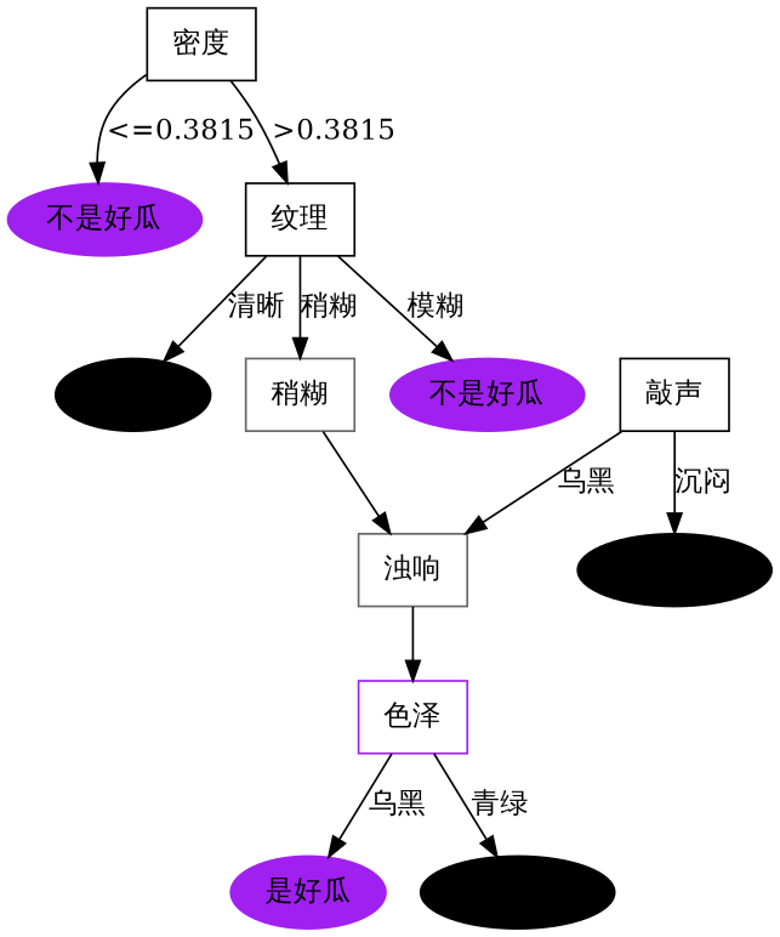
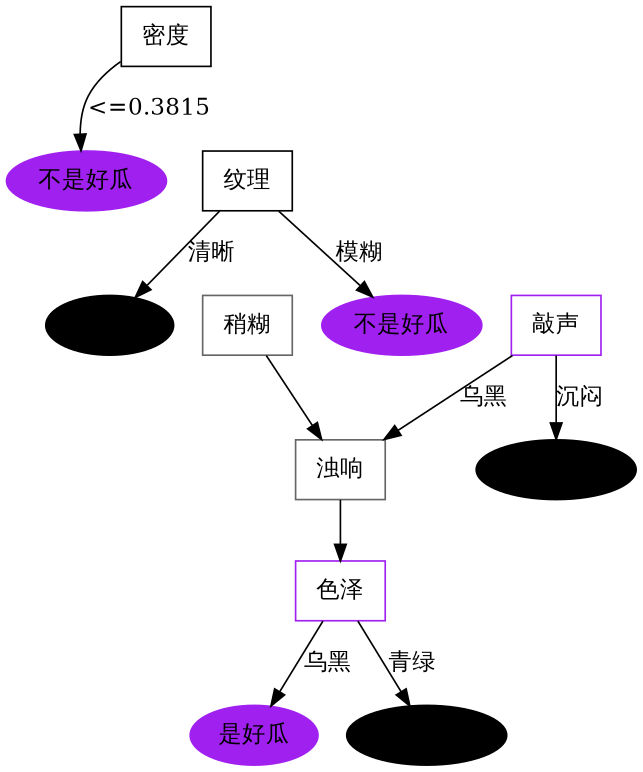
  digraph {
    node [color=black shape=box]
    n1 [label="密度"]
    n2 [color=purple label="不是好瓜" shape=ellipse style=filled]
    n3 [label="纹理"]
    n4 [label="是好瓜" shape=ellipse style=filled]
    n5 [color=gray40 label="稍糊"]
    n6 [color=purple label="不是好瓜" shape=ellipse style=filled]
    n7 [color=gray40 label="浊响"]
-   n8 [label="敲声"]
+   n8 [color=purple label="敲声"]
    n9 [label="不是好瓜" shape=ellipse style=filled]
    n10 [color=purple label="色泽"]
    n11 [color=purple label="是好瓜" shape=ellipse style=filled]
    n12 [label="不是好瓜" shape=ellipse style=filled]
    n1 -> n2 [label="<=0.3815"]
-   n1 -> n3 [label=">0.3815"]
    n3 -> n4 [label="清晰"]
-   n3 -> n5 [label="稍糊"]
    n3 -> n6 [label="模糊"]
    n5 -> n7
    n7 -> n10
    n8 -> n7 [label="乌黑"]
    n8 -> n9 [label="沉闷"]
    n10 -> n11 [label="乌黑"]
    n10 -> n12 [label="青绿"]
  }
